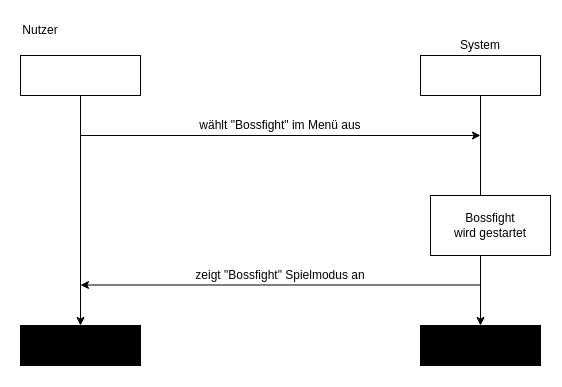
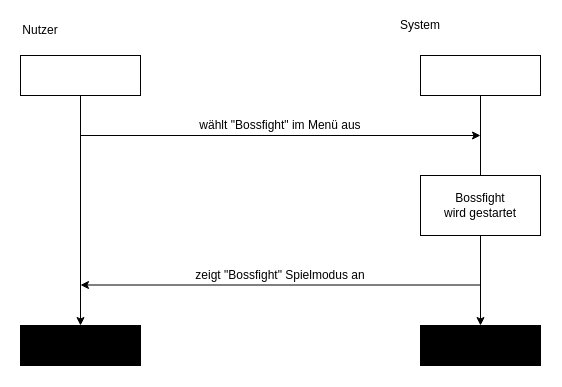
  <mxCell id="0" />
  <mxCell id="1" parent="0" />
  <mxCell id="2" value="" style="rounded=0;whiteSpace=wrap;html=1;" vertex="1" parent="1"><mxGeometry x="20" y="55" width="120" height="40" as="geometry" /></mxCell>
  <mxCell id="3" value="Nutzer" style="text;html=1;strokeColor=none;fillColor=none;align=center;verticalAlign=middle;whiteSpace=wrap;rounded=0;" vertex="1" parent="1"><mxGeometry x="20" y="20" width="40" height="20" as="geometry" /></mxCell>
  <mxCell id="4" value="" style="rounded=0;whiteSpace=wrap;html=1;" vertex="1" parent="1"><mxGeometry x="420" y="55" width="120" height="40" as="geometry" /></mxCell>
- <mxCell id="5" value="System" style="text;html=1;strokeColor=none;fillColor=none;align=center;verticalAlign=middle;whiteSpace=wrap;rounded=0;" vertex="1" parent="1"><mxGeometry x="460" y="35" width="40" height="20" as="geometry" /></mxCell>
+ <mxCell id="5" value="System" style="text;html=1;strokeColor=none;fillColor=none;align=center;verticalAlign=middle;whiteSpace=wrap;rounded=0;" vertex="1" parent="1"><mxGeometry x="400" y="15" width="40" height="20" as="geometry" /></mxCell>
  <mxCell id="6" value="" style="rounded=0;whiteSpace=wrap;html=1;fillColor=#000000;" vertex="1" parent="1"><mxGeometry x="20" y="325" width="120" height="40" as="geometry" /></mxCell>
  <mxCell id="7" value="" style="rounded=0;whiteSpace=wrap;html=1;fillColor=#000000;" vertex="1" parent="1"><mxGeometry x="420" y="325" width="120" height="40" as="geometry" /></mxCell>
  <mxCell id="8" value="" style="endArrow=classic;html=1;exitX=0.5;exitY=1;exitDx=0;exitDy=0;entryX=0.5;entryY=0;entryDx=0;entryDy=0;" edge="1" parent="1" source="2" target="6"><mxGeometry width="50" height="50" relative="1" as="geometry"><mxPoint x="20" y="605" as="sourcePoint" /><mxPoint x="70" y="555" as="targetPoint" /></mxGeometry></mxCell>
  <mxCell id="9" value="" style="endArrow=classic;html=1;exitX=0.5;exitY=1;exitDx=0;exitDy=0;entryX=0.5;entryY=0;entryDx=0;entryDy=0;" edge="1" parent="1" source="4" target="7"><mxGeometry width="50" height="50" relative="1" as="geometry"><mxPoint x="480" y="95" as="sourcePoint" /><mxPoint x="480" y="495" as="targetPoint" /></mxGeometry></mxCell>
- <mxCell id="10" value="&lt;div&gt;Bossfight &lt;br&gt;&lt;/div&gt;&lt;div&gt;wird gestartet&lt;/div&gt;" style="rounded=0;whiteSpace=wrap;html=1;fillColor=#FFFFFF;" vertex="1" parent="1"><mxGeometry x="430" y="195" width="120" height="60" as="geometry" /></mxCell>
+ <mxCell id="10" value="&lt;div&gt;Bossfight &lt;br&gt;&lt;/div&gt;&lt;div&gt;wird gestartet&lt;/div&gt;" style="rounded=0;whiteSpace=wrap;html=1;fillColor=#FFFFFF;" vertex="1" parent="1"><mxGeometry x="420" y="175" width="120" height="60" as="geometry" /></mxCell>
  <mxCell id="11" value="" style="endArrow=classic;html=1;" edge="1" parent="1"><mxGeometry width="50" height="50" relative="1" as="geometry"><mxPoint x="480" y="284.5" as="sourcePoint" /><mxPoint x="80" y="284.5" as="targetPoint" /></mxGeometry></mxCell>
  <mxCell id="12" value="&lt;div&gt;zeigt &quot;Bossfight&quot; Spielmodus an&lt;/div&gt;" style="text;html=1;strokeColor=none;fillColor=none;align=center;verticalAlign=middle;whiteSpace=wrap;rounded=0;" vertex="1" parent="1"><mxGeometry x="140" y="265" width="280" height="20" as="geometry" /></mxCell>
  <mxCell id="13" value="" style="endArrow=classic;html=1;" edge="1" parent="1"><mxGeometry width="50" height="50" relative="1" as="geometry"><mxPoint x="80" y="135" as="sourcePoint" /><mxPoint x="480" y="135" as="targetPoint" /></mxGeometry></mxCell>
  <mxCell id="14" value="wählt &quot;Bossfight&quot; im Menü aus" style="text;html=1;strokeColor=none;fillColor=none;align=center;verticalAlign=middle;whiteSpace=wrap;rounded=0;" vertex="1" parent="1"><mxGeometry x="140" y="115" width="280" height="20" as="geometry" /></mxCell>
